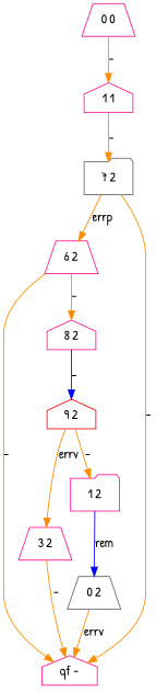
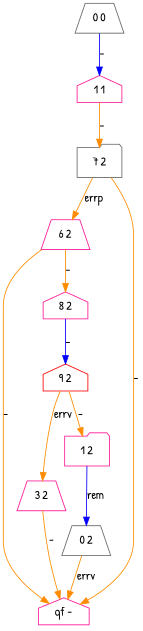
  digraph {
    fontname="Patrick Hand"
    node [color=deeppink fontname="Patrick Hand" shape=house]
    edge [color=darkorange fontname="Patrick Hand"]
    "7 2" [color=gray40 shape=folder]
    "1 1"
    "6 2" [shape=trapezium]
    "qf -"
    "8 2"
    "9 2" [color=red]
    "3 2" [shape=trapezium]
    "1 2" [shape=folder]
    "0 2" [color=gray40 shape=trapezium]
-   "0 0" [shape=trapezium]
+   "0 0" [color=gray40 shape=trapezium]
    "7 2" -> "6 2" [label=errp]
    "7 2" -> "qf -" [label="-"]
    "1 1" -> "7 2" [label="-"]
    "6 2" -> "qf -" [label="-"]
    "6 2" -> "8 2" [label="-"]
    "8 2" -> "9 2" [color=blue label="-"]
    "9 2" -> "3 2" [label=errv]
    "9 2" -> "1 2" [label="-"]
    "3 2" -> "qf -" [label="-"]
    "1 2" -> "0 2" [color=blue label=rem]
    "0 2" -> "qf -" [label=errv]
-   "0 0" -> "1 1" [label="-"]
+   "0 0" -> "1 1" [color=blue label="-"]
  }
